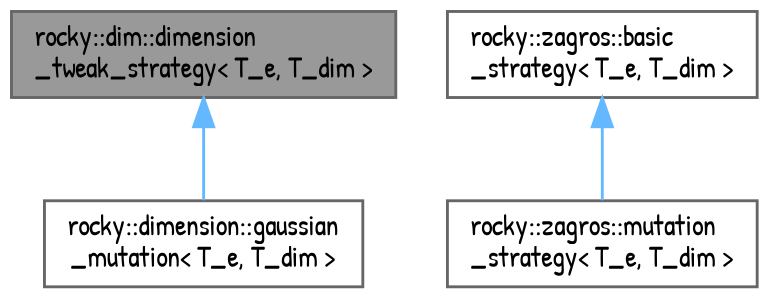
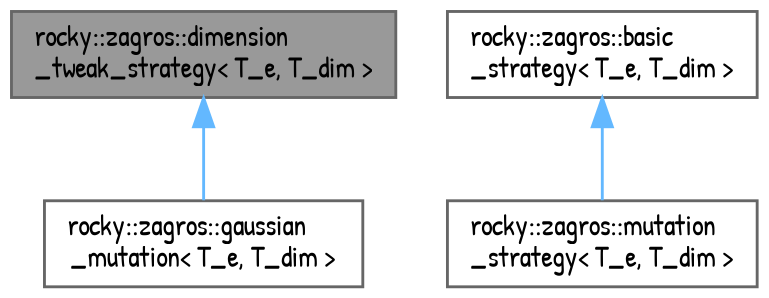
  digraph {
    fontname="Patrick Hand"
    node [color=gray40 fillcolor=white fontname="Patrick Hand" fontsize=10 shape=box style=filled]
    edge [color=steelblue1 dir=back fontname="Patrick Hand" fontsize=10 labelfontname=Helvetica labelfontsize=10 style=solid]
-   n1 [fillcolor=grey60 fontcolor=black height=0.2 label="rocky::dim::dimension\l_tweak_strategy\< T_e, T_dim \>" width=0.4]
-   n2 [height=0.2 label="rocky::dimension::gaussian\l_mutation\< T_e, T_dim \>" width=0.4]
+   n1 [fillcolor=grey60 fontcolor=black height=0.2 label="rocky::zagros::dimension\l_tweak_strategy\< T_e, T_dim \>" width=0.4]
+   n2 [height=0.2 label="rocky::zagros::gaussian\l_mutation\< T_e, T_dim \>" width=0.4]
    n3 [height=0.2 label="rocky::zagros::mutation\l_strategy\< T_e, T_dim \>" width=0.4]
    n4 [height=0.2 label="rocky::zagros::basic\l_strategy\< T_e, T_dim \>" width=0.4]
    n1 -> n2
    n4 -> n3
  }
